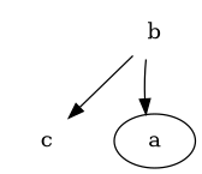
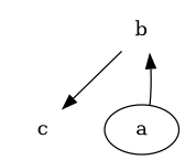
  digraph {
    node [color=white style=filled]
    b
    c
    a [color="" style=""]
    subgraph sub_1 {
      color=lightgrey
      label="Graphing Libraries"
      b
      c
    }
    b -> c
-   b -> a
+   a -> b
  }
